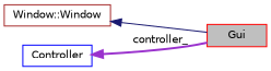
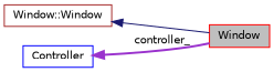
  digraph {
    rankdir=LR
    node [fillcolor=white fontname=Helvetica fontsize=10 shape=record style=filled]
    edge [dir=back fontname=Helvetica fontsize=10 labelfontname=Helvetica labelfontsize=10]
-   n1 [color=red fillcolor=grey75 fontcolor=black height=0.2 label=Gui width=0.4]
+   n1 [color=red fillcolor=grey75 fontcolor=black height=0.2 label=Window width=0.4]
    n2 [color=brown height=0.2 label="Window::Window" width=0.4]
    n3 [color=blue height=0.2 label=Controller width=0.4]
    n2 -> n1 [color=midnightblue style=solid]
    n3 -> n1 [color=darkorchid3 label=" controller_" style=bold]
  }
